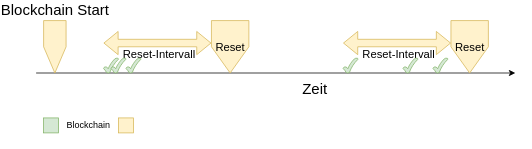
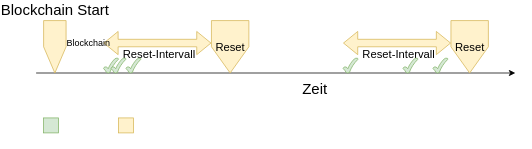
  <mxCell id="0" />
  <mxCell id="1" parent="0" />
  <mxCell id="2" value="" style="endArrow=classic;html=1;" parent="1" edge="1"><mxGeometry width="50" height="50" relative="1" as="geometry"><mxPoint x="20" y="90" as="sourcePoint" /><mxPoint x="660" y="90" as="targetPoint" /></mxGeometry></mxCell>
  <mxCell id="3" value="Zeit" style="text;html=1;align=center;verticalAlign=middle;resizable=0;points=[];labelBackgroundColor=#ffffff;fontSize=20;" parent="2" vertex="1" connectable="0"><mxGeometry x="0.557" y="-3" relative="1" as="geometry"><mxPoint x="-127" y="17" as="offset" /></mxGeometry></mxCell>
  <mxCell id="4" value="Blockchain Start" style="verticalLabelPosition=top;verticalAlign=bottom;html=1;shape=offPageConnector;rounded=0;size=0.5;fontSize=20;labelPosition=center;align=center;fillColor=#fff2cc;strokeColor=#d6b656;" parent="1" vertex="1"><mxGeometry x="30" y="20" width="30" height="70" as="geometry" /></mxCell>
  <mxCell id="5" value="Reset-Intervall" style="shape=flexArrow;endArrow=classic;startArrow=classic;html=1;fontSize=15;verticalAlign=top;fillColor=#fff2cc;strokeColor=#d6b656;" parent="1" edge="1"><mxGeometry x="0.028" width="50" height="50" relative="1" as="geometry"><mxPoint x="110" y="50" as="sourcePoint" /><mxPoint x="254" y="50" as="targetPoint" /><Array as="points" /><mxPoint as="offset" /></mxGeometry></mxCell>
  <mxCell id="6" value="Reset" style="verticalLabelPosition=middle;verticalAlign=middle;html=1;shape=offPageConnector;rounded=0;size=0.5;fontSize=15;labelPosition=center;align=center;fillColor=#fff2cc;strokeColor=#d6b656;" parent="1" vertex="1"><mxGeometry x="254.14" y="20" width="50" height="70" as="geometry" /></mxCell>
  <mxCell id="7" value="Reset-Intervall" style="shape=flexArrow;endArrow=classic;startArrow=classic;html=1;fontSize=15;verticalAlign=top;fillColor=#fff2cc;strokeColor=#d6b656;" parent="1" edge="1"><mxGeometry x="0.028" width="50" height="50" relative="1" as="geometry"><mxPoint x="430" y="50" as="sourcePoint" /><mxPoint x="574" y="50" as="targetPoint" /><Array as="points" /><mxPoint as="offset" /></mxGeometry></mxCell>
  <mxCell id="8" value="Reset" style="verticalLabelPosition=middle;verticalAlign=middle;html=1;shape=offPageConnector;rounded=0;size=0.5;fontSize=15;labelPosition=center;align=center;fillColor=#fff2cc;strokeColor=#d6b656;" parent="1" vertex="1"><mxGeometry x="574" y="20" width="50" height="70" as="geometry" /></mxCell>
  <mxCell id="9" value="" style="verticalLabelPosition=bottom;verticalAlign=top;html=1;shape=mxgraph.basic.tick;fillColor=#d5e8d4;strokeColor=#82b366;" parent="1" vertex="1"><mxGeometry x="110" y="70" width="20" height="20" as="geometry" /></mxCell>
  <mxCell id="10" value="" style="verticalLabelPosition=bottom;verticalAlign=top;html=1;shape=mxgraph.basic.tick;fillColor=#d5e8d4;strokeColor=#82b366;" parent="1" vertex="1"><mxGeometry x="120" y="70" width="20" height="20" as="geometry" /></mxCell>
  <mxCell id="11" value="" style="verticalLabelPosition=bottom;verticalAlign=top;html=1;shape=mxgraph.basic.tick;fillColor=#d5e8d4;strokeColor=#82b366;" parent="1" vertex="1"><mxGeometry x="140" y="70" width="20" height="20" as="geometry" /></mxCell>
  <mxCell id="12" value="" style="verticalLabelPosition=bottom;verticalAlign=top;html=1;shape=mxgraph.basic.tick;fillColor=#d5e8d4;strokeColor=#82b366;" parent="1" vertex="1"><mxGeometry x="510" y="70" width="20" height="20" as="geometry" /></mxCell>
  <mxCell id="13" value="" style="verticalLabelPosition=bottom;verticalAlign=top;html=1;shape=mxgraph.basic.tick;fillColor=#d5e8d4;strokeColor=#82b366;" parent="1" vertex="1"><mxGeometry x="430" y="70" width="20" height="20" as="geometry" /></mxCell>
  <mxCell id="14" value="" style="verticalLabelPosition=bottom;verticalAlign=top;html=1;shape=mxgraph.basic.tick;fillColor=#d5e8d4;strokeColor=#82b366;" parent="1" vertex="1"><mxGeometry x="550" y="70" width="20" height="20" as="geometry" /></mxCell>
  <mxCell id="15" value="" style="rounded=0;whiteSpace=wrap;html=1;fillColor=#d5e8d4;strokeColor=#82b366;" vertex="1" parent="1"><mxGeometry x="30" y="150" width="20" height="20" as="geometry" /></mxCell>
- <mxCell id="16" value="Blockchain" style="text;html=1;align=center;verticalAlign=middle;whiteSpace=wrap;rounded=0;" vertex="1" parent="1"><mxGeometry x="70" y="150" width="40" height="20" as="geometry" /></mxCell>
+ <mxCell id="16" value="Blockchain" style="text;html=1;align=center;verticalAlign=middle;whiteSpace=wrap;rounded=0;" vertex="1" parent="1"><mxGeometry x="70" y="40" width="40" height="20" as="geometry" /></mxCell>
  <mxCell id="17" value="" style="rounded=0;whiteSpace=wrap;html=1;fillColor=#fff2cc;strokeColor=#d6b656;" vertex="1" parent="1"><mxGeometry x="130" y="150" width="20" height="20" as="geometry" /></mxCell>
